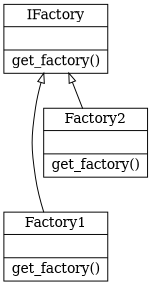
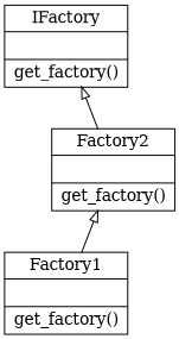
  digraph {
    rankdir=BT
    node [shape=record]
    edge [arrowhead=empty arrowtail=none]
    n1 [label="{Factory1|\l|get_factory()\l}"]
    n2 [label="{IFactory|\l|get_factory()\l}"]
    n3 [label="{Factory2|\l|get_factory()\l}"]
-   n1 -> n2
+   n1 -> n3
    n3 -> n2
  }
